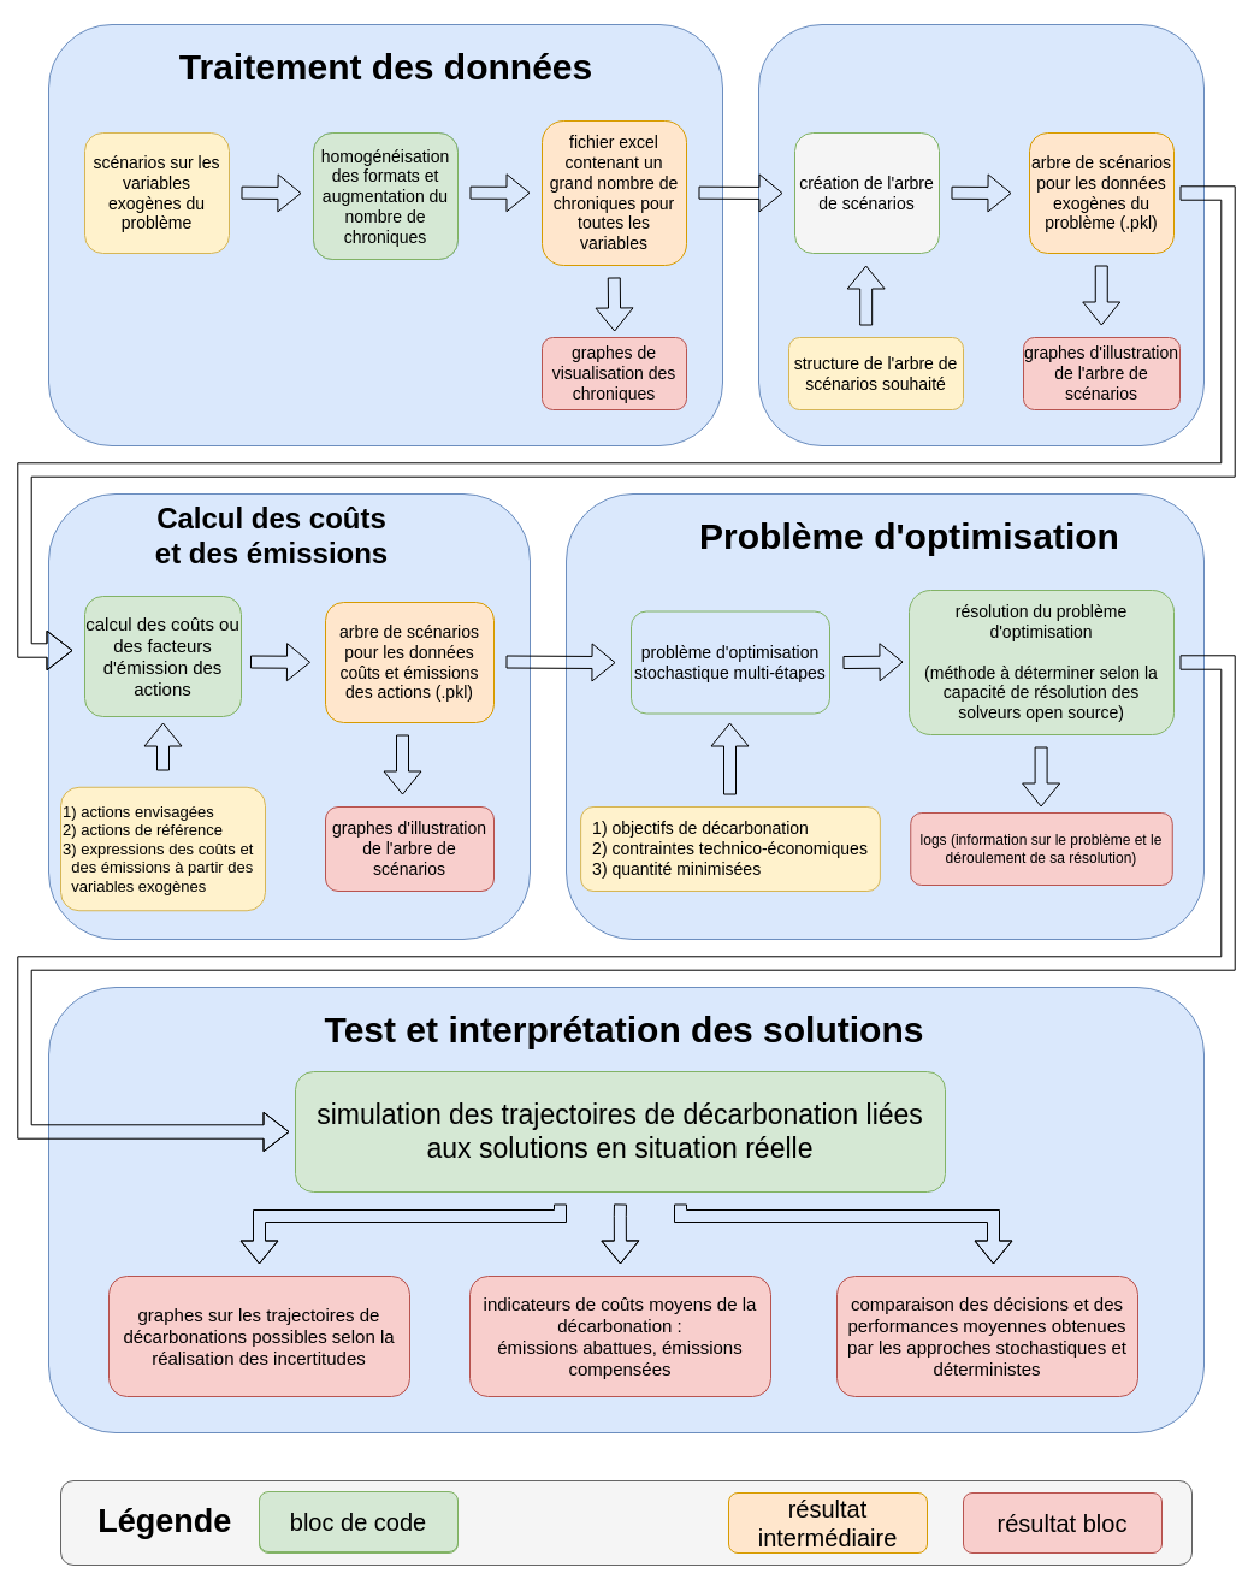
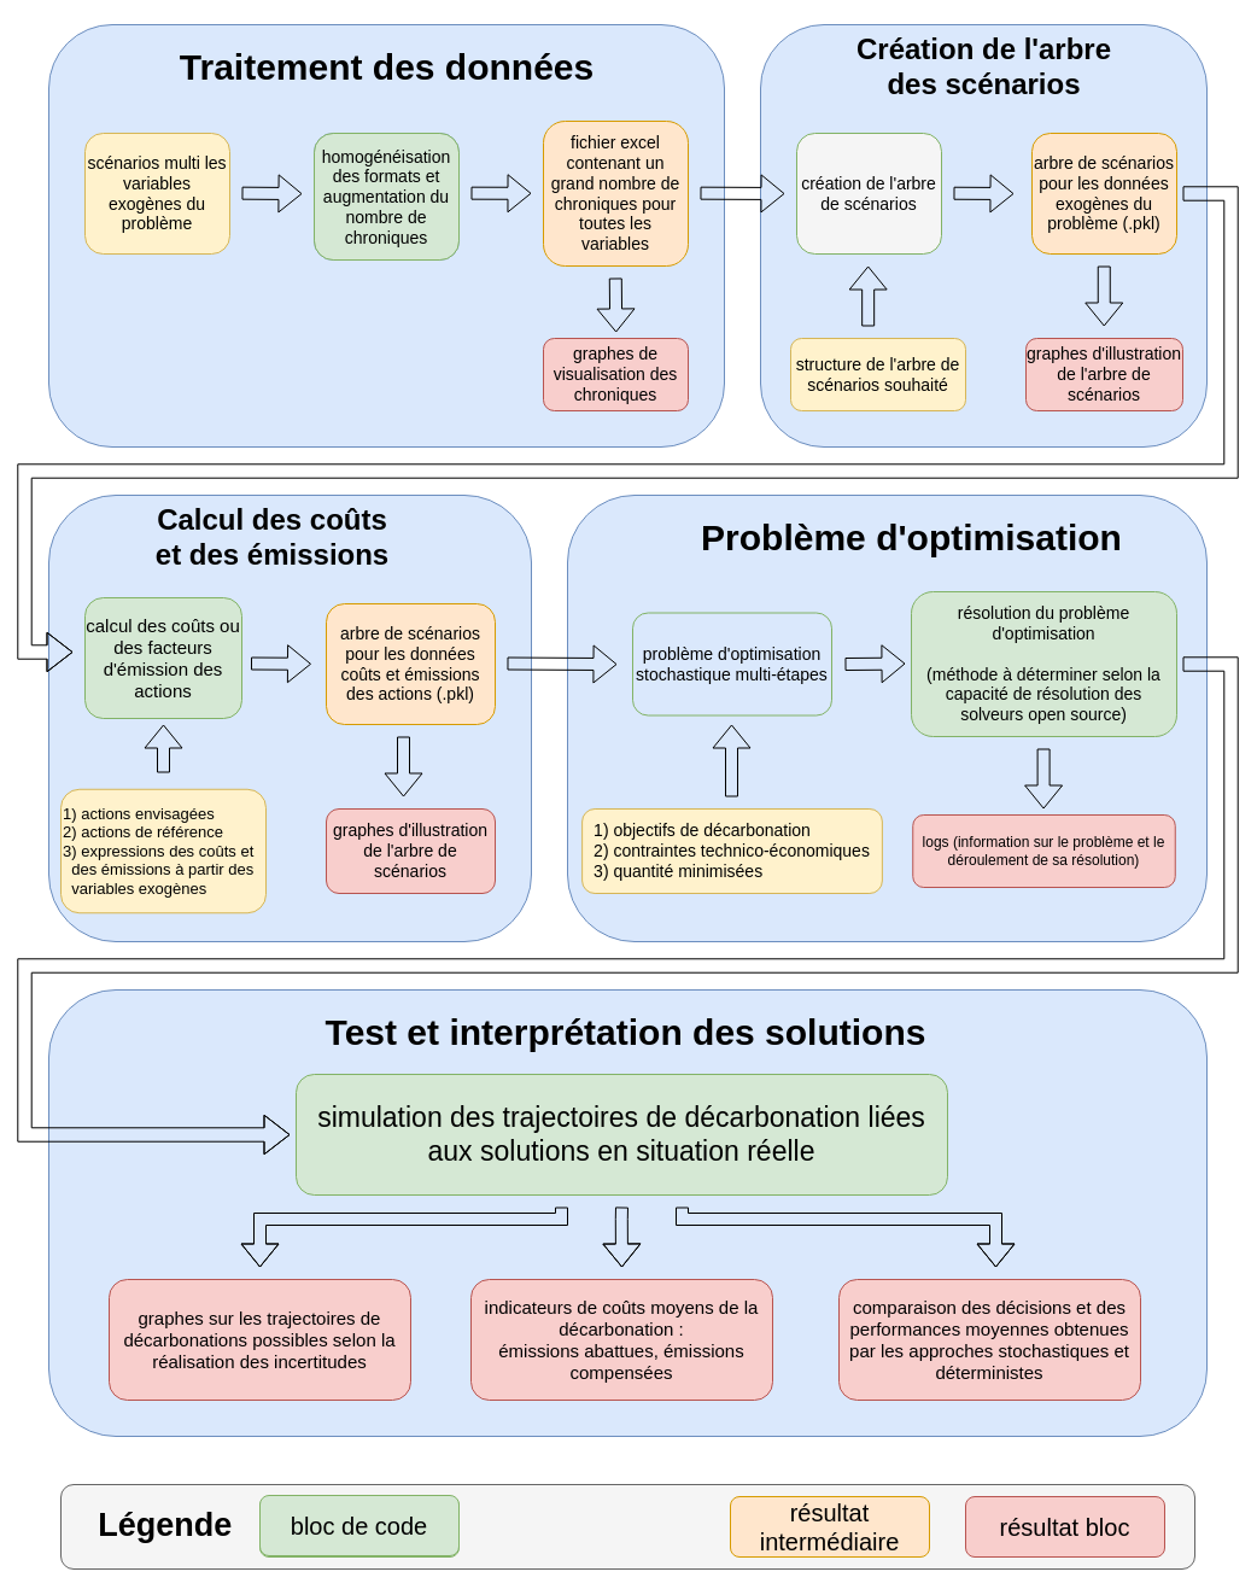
  <mxCell id="0" />
  <mxCell id="1" parent="0" />
  <mxCell id="2" value="" style="rounded=1;whiteSpace=wrap;html=1;fillColor=#dae8fc;strokeColor=#6c8ebf;connectable=0;allowArrows=0;" vertex="1" parent="1"><mxGeometry x="40" y="410" width="400" height="370" as="geometry" /></mxCell>
  <mxCell id="3" value="" style="rounded=1;whiteSpace=wrap;html=1;fillColor=#dae8fc;strokeColor=#6c8ebf;connectable=0;allowArrows=0;" vertex="1" parent="1"><mxGeometry x="630" y="20" width="370" height="350" as="geometry" /></mxCell>
  <mxCell id="4" value="" style="rounded=1;whiteSpace=wrap;html=1;fillColor=#f5f5f5;strokeColor=#666666;imageWidth=18;allowArrows=0;connectable=0;fontColor=#333333;" parent="1" vertex="1"><mxGeometry x="50" y="1230" width="940" height="70" as="geometry" /></mxCell>
  <mxCell id="5" value="&lt;font style=&quot;font-size: 30px;&quot;&gt;&lt;b&gt;Problème d'optimisation&lt;/b&gt;&lt;/font&gt;" style="text;html=1;align=center;verticalAlign=middle;resizable=0;points=[];autosize=1;strokeColor=none;fillColor=none;" parent="1" vertex="1"><mxGeometry x="578" y="420" width="370" height="50" as="geometry" /></mxCell>
  <mxCell id="6" value="" style="rounded=1;whiteSpace=wrap;html=1;fillColor=#dae8fc;strokeColor=#6c8ebf;imageWidth=18;allowArrows=0;connectable=0;" parent="1" vertex="1"><mxGeometry x="40" y="820" width="960" height="370" as="geometry" /></mxCell>
  <mxCell id="7" value="" style="rounded=1;whiteSpace=wrap;html=1;fillColor=#dae8fc;strokeColor=#6c8ebf;connectable=0;allowArrows=0;" parent="1" vertex="1"><mxGeometry x="40" y="20" width="560" height="350" as="geometry" /></mxCell>
  <mxCell id="8" value="" style="shape=flexArrow;endArrow=classic;html=1;rounded=0;" parent="1" edge="1"><mxGeometry width="50" height="50" relative="1" as="geometry"><mxPoint x="200" y="159.66" as="sourcePoint" /><mxPoint x="250" y="160.08" as="targetPoint" /><Array as="points"><mxPoint x="200" y="159.66" /></Array></mxGeometry></mxCell>
  <mxCell id="9" value="&lt;div style=&quot;font-size: 14px;&quot; align=&quot;center&quot;&gt;&lt;font style=&quot;font-size: 14px;&quot;&gt;homogénéisation des données et augmentation du nombre de chroniques&lt;br&gt;&lt;/font&gt;&lt;/div&gt;" style="rounded=1;whiteSpace=wrap;html=1;fillColor=#dae8fc;strokeColor=#6c8ebf;" parent="1" vertex="1"><mxGeometry x="260" y="110" width="120" height="105" as="geometry" /></mxCell>
  <mxCell id="10" value="" style="shape=flexArrow;endArrow=classic;html=1;rounded=0;" parent="1" edge="1"><mxGeometry width="50" height="50" relative="1" as="geometry"><mxPoint x="390" y="159.66" as="sourcePoint" /><mxPoint x="440" y="159.8" as="targetPoint" /></mxGeometry></mxCell>
  <mxCell id="11" value="&lt;div style=&quot;font-size: 14px;&quot;&gt;&lt;font style=&quot;font-size: 14px;&quot;&gt;fichier excel&lt;/font&gt;&lt;/div&gt;&lt;div style=&quot;font-size: 14px;&quot;&gt;&lt;font style=&quot;font-size: 14px;&quot;&gt;contenant un grand nombre de chroniques pour toutes les variables&lt;br&gt;&lt;/font&gt;&lt;/div&gt;" style="rounded=1;whiteSpace=wrap;html=1;fillColor=#ffe6cc;strokeColor=#d79b00;" parent="1" vertex="1"><mxGeometry x="450" y="100" width="120" height="120" as="geometry" /></mxCell>
- <mxCell id="12" value="&lt;div style=&quot;font-size: 14px;&quot;&gt;&lt;font style=&quot;font-size: 14px;&quot;&gt;scénarios sur les variables exogènes du problème&lt;/font&gt;&lt;/div&gt;" style="rounded=1;whiteSpace=wrap;html=1;fillColor=#fff2cc;strokeColor=#d6b656;" parent="1" vertex="1"><mxGeometry x="70" y="110" width="120" height="100" as="geometry" /></mxCell>
+ <mxCell id="12" value="&lt;div style=&quot;font-size: 14px;&quot;&gt;&lt;font style=&quot;font-size: 14px;&quot;&gt;scénarios multi les variables exogènes du problème&lt;/font&gt;&lt;/div&gt;" style="rounded=1;whiteSpace=wrap;html=1;fillColor=#fff2cc;strokeColor=#d6b656;" parent="1" vertex="1"><mxGeometry x="70" y="110" width="120" height="100" as="geometry" /></mxCell>
  <mxCell id="13" value="" style="shape=flexArrow;endArrow=classic;html=1;rounded=0;" parent="1" edge="1"><mxGeometry width="50" height="50" relative="1" as="geometry"><mxPoint x="580" y="159.66" as="sourcePoint" /><mxPoint x="650" y="160" as="targetPoint" /></mxGeometry></mxCell>
  <mxCell id="14" value="" style="shape=flexArrow;endArrow=classic;html=1;rounded=0;" parent="1" edge="1"><mxGeometry width="50" height="50" relative="1" as="geometry"><mxPoint x="790" y="159.72" as="sourcePoint" /><mxPoint x="840" y="160.05" as="targetPoint" /></mxGeometry></mxCell>
  <mxCell id="15" value="&lt;font style=&quot;font-size: 14px;&quot;&gt;arbre de scénarios pour les données exogènes du problème (.pkl)&lt;br&gt;&lt;/font&gt;" style="rounded=1;whiteSpace=wrap;html=1;fillColor=#ffe6cc;strokeColor=#d79b00;" parent="1" vertex="1"><mxGeometry x="855" y="110" width="120" height="100" as="geometry" /></mxCell>
  <mxCell id="16" value="&lt;font style=&quot;font-size: 30px;&quot;&gt;&lt;b&gt;Traitement des données&lt;br&gt;&lt;/b&gt;&lt;/font&gt;" style="text;html=1;align=center;verticalAlign=middle;resizable=0;points=[];autosize=1;strokeColor=none;fillColor=none;" parent="1" vertex="1"><mxGeometry x="135" y="30" width="370" height="50" as="geometry" /></mxCell>
  <mxCell id="17" value="" style="rounded=1;whiteSpace=wrap;html=1;fillColor=#dae8fc;strokeColor=#6c8ebf;imageWidth=18;allowArrows=0;connectable=0;" parent="1" vertex="1"><mxGeometry x="470" y="410" width="530" height="370" as="geometry" /></mxCell>
  <mxCell id="18" value="&lt;font style=&quot;font-size: 30px;&quot;&gt;&lt;b&gt;Problème d'optimisation&lt;/b&gt;&lt;/font&gt;" style="text;html=1;align=center;verticalAlign=middle;resizable=0;points=[];autosize=1;strokeColor=none;fillColor=none;" parent="1" vertex="1"><mxGeometry x="570" y="420" width="370" height="50" as="geometry" /></mxCell>
  <mxCell id="19" value="" style="shape=flexArrow;endArrow=classic;html=1;rounded=0;" parent="1" edge="1"><mxGeometry width="50" height="50" relative="1" as="geometry"><mxPoint x="509.79" y="230" as="sourcePoint" /><mxPoint x="510.2" y="275" as="targetPoint" /><Array as="points" /></mxGeometry></mxCell>
  <mxCell id="20" value="" style="shape=flexArrow;endArrow=classic;html=1;rounded=0;" parent="1" edge="1"><mxGeometry width="50" height="50" relative="1" as="geometry"><mxPoint x="914.76" y="220" as="sourcePoint" /><mxPoint x="914.76" y="270" as="targetPoint" /></mxGeometry></mxCell>
  <mxCell id="21" value="&lt;font style=&quot;font-size: 14px;&quot;&gt;graphes de visualisation des chroniques&lt;/font&gt;" style="rounded=1;whiteSpace=wrap;html=1;fillColor=#f8cecc;strokeColor=#b85450;" parent="1" vertex="1"><mxGeometry x="450" y="280" width="120" height="60" as="geometry" /></mxCell>
  <mxCell id="22" value="&lt;div&gt;&lt;font style=&quot;font-size: 14px;&quot;&gt;graphes d'illustration de l'arbre de scénarios&lt;/font&gt;&lt;/div&gt;" style="rounded=1;whiteSpace=wrap;html=1;fillColor=#f8cecc;strokeColor=#b85450;" parent="1" vertex="1"><mxGeometry x="850" y="280" width="130" height="60" as="geometry" /></mxCell>
  <mxCell id="23" value="&lt;div style=&quot;font-size: 14px;&quot;&gt;&lt;font style=&quot;font-size: 14px;&quot;&gt;problème d'optimisation stochastique multi-étapes&lt;br&gt;&lt;/font&gt;&lt;/div&gt;" style="rounded=1;whiteSpace=wrap;html=1;fillColor=#dae8fc;strokeColor=#82b366;" parent="1" vertex="1"><mxGeometry x="524" y="507.5" width="165" height="85" as="geometry" /></mxCell>
  <mxCell id="24" value="" style="shape=flexArrow;endArrow=classic;html=1;rounded=0;width=11.429;endSize=6.667;startArrow=none;" parent="1" edge="1"><mxGeometry width="50" height="50" relative="1" as="geometry"><mxPoint x="980" y="160" as="sourcePoint" /><mxPoint x="60" y="540" as="targetPoint" /><Array as="points"><mxPoint x="1020" y="160" /><mxPoint x="1020" y="390" /><mxPoint y="390" x="20" /><mxPoint y="540" x="20" /></Array></mxGeometry></mxCell>
  <mxCell id="25" value="" style="shape=flexArrow;endArrow=classic;html=1;rounded=0;" parent="1" edge="1"><mxGeometry width="50" height="50" relative="1" as="geometry"><mxPoint x="700" y="550" as="sourcePoint" /><mxPoint x="750" y="549.6" as="targetPoint" /></mxGeometry></mxCell>
  <mxCell id="26" value="&lt;div style=&quot;font-size: 30px;&quot;&gt;&lt;b&gt;&lt;font style=&quot;font-size: 30px;&quot;&gt;Test et interprétation des solutions&lt;br&gt;&lt;/font&gt;&lt;/b&gt;&lt;/div&gt;" style="text;html=1;align=center;verticalAlign=middle;resizable=0;points=[];autosize=1;strokeColor=none;fillColor=none;" parent="1" vertex="1"><mxGeometry x="258" y="830" width="520" height="50" as="geometry" /></mxCell>
  <mxCell id="27" value="" style="shape=flexArrow;endArrow=classic;html=1;rounded=0;" parent="1" edge="1"><mxGeometry width="50" height="50" relative="1" as="geometry"><mxPoint x="465" y="1000" as="sourcePoint" /><mxPoint x="215" y="1050" as="targetPoint" /><Array as="points"><mxPoint x="465" y="1010" /><mxPoint x="215" y="1010" /></Array></mxGeometry></mxCell>
  <mxCell id="28" value="" style="shape=flexArrow;endArrow=classic;html=1;rounded=0;" parent="1" edge="1"><mxGeometry width="50" height="50" relative="1" as="geometry"><mxPoint x="515" y="1000" as="sourcePoint" /><mxPoint x="515" y="1050" as="targetPoint" /><Array as="points"><mxPoint x="514.8" y="1010" /></Array></mxGeometry></mxCell>
  <mxCell id="29" value="" style="shape=flexArrow;endArrow=classic;html=1;rounded=0;" parent="1" edge="1"><mxGeometry width="50" height="50" relative="1" as="geometry"><mxPoint x="565" y="1000" as="sourcePoint" /><mxPoint x="825" y="1050" as="targetPoint" /><Array as="points"><mxPoint x="565" y="1010" /><mxPoint x="825" y="1010" /></Array></mxGeometry></mxCell>
  <mxCell id="30" value="&lt;font size=&quot;1&quot;&gt;&lt;b style=&quot;font-size: 27px;&quot;&gt;Légende&amp;nbsp; &lt;br&gt;&lt;/b&gt;&lt;/font&gt;" style="text;html=1;align=center;verticalAlign=middle;resizable=0;points=[];autosize=1;strokeColor=none;fillColor=none;fontSize=14;" parent="1" vertex="1"><mxGeometry x="70" y="1239" width="140" height="50" as="geometry" /></mxCell>
  <mxCell id="31" value="&lt;font style=&quot;font-size: 20px;&quot;&gt;bloc de code&lt;/font&gt;" style="rounded=1;whiteSpace=wrap;html=1;fillColor=#d5e8d4;strokeColor=#82b366;" parent="1" vertex="1"><mxGeometry x="215" y="1240" width="165" height="50" as="geometry" /></mxCell>
  <mxCell id="32" value="&lt;font style=&quot;font-size: 15px;&quot;&gt;comparaison des décisions et des performances moyennes obtenues par les approches stochastiques et déterministes&lt;/font&gt;" style="rounded=1;whiteSpace=wrap;html=1;fillColor=#f8cecc;strokeColor=#b85450;" parent="1" vertex="1"><mxGeometry x="695" y="1060" width="250" height="100" as="geometry" /></mxCell>
  <mxCell id="33" value="&lt;font style=&quot;font-size: 20px;&quot;&gt;résultat bloc&lt;/font&gt;" style="rounded=1;whiteSpace=wrap;html=1;fillColor=#f8cecc;strokeColor=#b85450;" parent="1" vertex="1"><mxGeometry x="800" y="1240" width="165" height="50" as="geometry" /></mxCell>
  <mxCell id="34" value="&lt;div style=&quot;font-size: 15px;&quot;&gt;&lt;font style=&quot;font-size: 15px;&quot;&gt;indicateurs de coûts moyens de la décarbonation : &lt;br&gt;&lt;/font&gt;&lt;/div&gt;&lt;div style=&quot;font-size: 15px;&quot;&gt;&lt;font style=&quot;font-size: 15px;&quot;&gt;émissions abattues, émissions compensées&lt;/font&gt;&lt;/div&gt;" style="rounded=1;whiteSpace=wrap;html=1;fillColor=#f8cecc;strokeColor=#b85450;" parent="1" vertex="1"><mxGeometry x="390" y="1060" width="250" height="100" as="geometry" /></mxCell>
  <mxCell id="35" value="&lt;font style=&quot;font-size: 15px;&quot;&gt;graphes sur les trajectoires de décarbonations possibles selon la réalisation des incertitudes&lt;/font&gt;" style="rounded=1;whiteSpace=wrap;html=1;fillColor=#f8cecc;strokeColor=#b85450;" parent="1" vertex="1"><mxGeometry x="90" y="1060" width="250" height="100" as="geometry" /></mxCell>
  <mxCell id="36" value="&lt;font style=&quot;font-size: 20px;&quot;&gt;résultat intermédiaire&lt;/font&gt;" style="rounded=1;whiteSpace=wrap;html=1;fillColor=#ffe6cc;strokeColor=#d79b00;" parent="1" vertex="1"><mxGeometry x="605" y="1240" width="165" height="50" as="geometry" /></mxCell>
  <mxCell id="37" value="&lt;font style=&quot;font-size: 23px;&quot;&gt;simulation des trajectoires de décarbonation liées aux solutions en situation réelle&lt;/font&gt;" style="rounded=1;whiteSpace=wrap;html=1;fillColor=#d5e8d4;strokeColor=#82b366;" parent="1" vertex="1"><mxGeometry x="245" y="890" width="540" height="100" as="geometry" /></mxCell>
  <mxCell id="38" value="&lt;font style=&quot;font-size: 20px;&quot;&gt;bloc de code&lt;/font&gt;" style="rounded=1;whiteSpace=wrap;html=1;fillColor=#d5e8d4;strokeColor=#82b366;" parent="1" vertex="1"><mxGeometry x="215" y="1239" width="165" height="50" as="geometry" /></mxCell>
  <mxCell id="39" value="&lt;div style=&quot;font-size: 14px;&quot; align=&quot;center&quot;&gt;&lt;font style=&quot;font-size: 14px;&quot;&gt;création de l'arbre de scénarios&lt;/font&gt;&lt;/div&gt;" style="rounded=1;whiteSpace=wrap;html=1;fillColor=#f5f5f5;strokeColor=#82b366;" parent="1" vertex="1"><mxGeometry x="660" y="110" width="120" height="100" as="geometry" /></mxCell>
  <mxCell id="40" value="&lt;div style=&quot;font-size: 14px;&quot; align=&quot;center&quot;&gt;&lt;font style=&quot;font-size: 14px;&quot;&gt;homogénéisation des formats et augmentation du nombre de chroniques&lt;br&gt;&lt;/font&gt;&lt;/div&gt;" style="rounded=1;whiteSpace=wrap;html=1;fillColor=#d5e8d4;strokeColor=#82b366;" parent="1" vertex="1"><mxGeometry x="260" y="110" width="120" height="105" as="geometry" /></mxCell>
  <mxCell id="41" value="&lt;div style=&quot;font-size: 14px;&quot;&gt;&lt;font style=&quot;font-size: 14px;&quot;&gt;résolution du problème d'optimisation&lt;/font&gt;&lt;/div&gt;&lt;div style=&quot;font-size: 14px;&quot;&gt;&lt;font style=&quot;font-size: 14px;&quot;&gt;&lt;br&gt;&lt;/font&gt;&lt;/div&gt;&lt;div style=&quot;font-size: 14px;&quot;&gt;&lt;font style=&quot;font-size: 14px;&quot;&gt;(méthode à déterminer selon la capacité de résolution des solveurs open source)&lt;br&gt;&lt;/font&gt;&lt;/div&gt;" style="rounded=1;whiteSpace=wrap;html=1;fillColor=#d5e8d4;strokeColor=#82b366;" parent="1" vertex="1"><mxGeometry x="755" y="490" width="220" height="120" as="geometry" /></mxCell>
+ <mxCell id="42" value="&lt;div style=&quot;font-size: 24px;&quot;&gt;&lt;font style=&quot;font-size: 24px;&quot;&gt;&lt;b&gt;&lt;font style=&quot;font-size: 24px;&quot;&gt;Création de l'arbre &lt;br&gt;&lt;/font&gt;&lt;/b&gt;&lt;/font&gt;&lt;/div&gt;&lt;div style=&quot;font-size: 24px;&quot;&gt;&lt;font style=&quot;font-size: 24px;&quot;&gt;&lt;b&gt;&lt;font style=&quot;font-size: 24px;&quot;&gt;des scénarios&lt;/font&gt;&lt;/b&gt;&lt;/font&gt;&lt;/div&gt;" style="text;html=1;align=center;verticalAlign=middle;resizable=0;points=[];autosize=1;strokeColor=none;fillColor=none;" vertex="1" parent="1"><mxGeometry x="700" y="20" width="230" height="70" as="geometry" /></mxCell>
  <mxCell id="43" value="" style="shape=flexArrow;endArrow=classic;html=1;rounded=0;" edge="1" parent="1"><mxGeometry width="50" height="50" relative="1" as="geometry"><mxPoint x="207.5" y="549.5" as="sourcePoint" /><mxPoint x="257.5" y="549.83" as="targetPoint" /></mxGeometry></mxCell>
  <mxCell id="44" value="&lt;font style=&quot;font-size: 14px;&quot;&gt;arbre de scénarios pour les données coûts et émissions des actions (.pkl)&lt;br&gt;&lt;/font&gt;" style="rounded=1;whiteSpace=wrap;html=1;fillColor=#ffe6cc;strokeColor=#d79b00;" vertex="1" parent="1"><mxGeometry x="270" y="500" width="140" height="100" as="geometry" /></mxCell>
  <mxCell id="45" value="&lt;div&gt;&lt;font style=&quot;font-size: 14px;&quot;&gt;graphes d'illustration de l'arbre de scénarios&lt;/font&gt;&lt;/div&gt;" style="rounded=1;whiteSpace=wrap;html=1;fillColor=#f8cecc;strokeColor=#b85450;" vertex="1" parent="1"><mxGeometry x="270" y="670" width="140" height="70" as="geometry" /></mxCell>
  <mxCell id="46" value="&lt;font style=&quot;font-size: 15px;&quot;&gt;calcul des coûts ou des facteurs d'émission des actions &lt;/font&gt;" style="rounded=1;whiteSpace=wrap;html=1;fillColor=#d5e8d4;strokeColor=#82b366;" vertex="1" parent="1"><mxGeometry x="70" y="495" width="130" height="100" as="geometry" /></mxCell>
  <mxCell id="47" value="&lt;div style=&quot;font-size: 24px;&quot;&gt;&lt;font style=&quot;font-size: 24px;&quot;&gt;&lt;b&gt;&lt;font style=&quot;font-size: 24px;&quot;&gt;Calcul des coûts&lt;/font&gt;&lt;/b&gt;&lt;/font&gt;&lt;/div&gt;&lt;div style=&quot;font-size: 24px;&quot;&gt;&lt;font style=&quot;font-size: 24px;&quot;&gt;&lt;b&gt;&lt;font style=&quot;font-size: 24px;&quot;&gt;et des émissions&lt;br&gt;&lt;/font&gt;&lt;/b&gt;&lt;/font&gt;&lt;/div&gt;" style="text;html=1;align=center;verticalAlign=middle;resizable=0;points=[];autosize=1;strokeColor=none;fillColor=none;" vertex="1" parent="1"><mxGeometry x="115" y="410" width="220" height="70" as="geometry" /></mxCell>
  <mxCell id="48" value="&lt;div&gt;&lt;font style=&quot;font-size: 13px;&quot;&gt;1) actions envisagées&lt;/font&gt;&lt;/div&gt;&lt;div&gt;&lt;font style=&quot;font-size: 13px;&quot;&gt;2) actions de référence&lt;/font&gt;&lt;/div&gt;&lt;div style=&quot;font-size: 13px;&quot; align=&quot;left&quot;&gt;&lt;font style=&quot;font-size: 13px;&quot;&gt;3) expressions des coûts et&lt;/font&gt;&lt;/div&gt;&lt;div style=&quot;font-size: 13px;&quot; align=&quot;left&quot;&gt;&lt;font style=&quot;font-size: 13px;&quot;&gt;&amp;nbsp; des émissions à partir des&lt;/font&gt;&lt;/div&gt;&lt;div style=&quot;font-size: 13px;&quot; align=&quot;left&quot;&gt;&lt;font style=&quot;font-size: 13px;&quot;&gt;&amp;nbsp; variables exogènes&lt;br&gt;&lt;/font&gt;&lt;/div&gt;" style="rounded=1;whiteSpace=wrap;html=1;fillColor=#fff2cc;strokeColor=#d6b656;align=left;" vertex="1" parent="1"><mxGeometry x="50" y="653.75" width="170" height="102.5" as="geometry" /></mxCell>
  <mxCell id="49" value="" style="shape=flexArrow;endArrow=classic;html=1;rounded=0;" edge="1" parent="1"><mxGeometry width="50" height="50" relative="1" as="geometry"><mxPoint x="334" y="610" as="sourcePoint" /><mxPoint x="334" y="660" as="targetPoint" /></mxGeometry></mxCell>
  <mxCell id="50" value="" style="shape=flexArrow;endArrow=classic;html=1;rounded=0;" edge="1" parent="1"><mxGeometry width="50" height="50" relative="1" as="geometry"><mxPoint x="135" y="640" as="sourcePoint" /><mxPoint x="135" y="600" as="targetPoint" /></mxGeometry></mxCell>
  <mxCell id="51" value="&lt;div style=&quot;font-size: 14px;&quot; align=&quot;left&quot;&gt;&lt;font style=&quot;font-size: 14px;&quot;&gt;1) objectifs de décarbonation&lt;br&gt;&lt;/font&gt;&lt;/div&gt;&lt;div style=&quot;font-size: 14px;&quot; align=&quot;left&quot;&gt;&lt;font style=&quot;font-size: 14px;&quot;&gt;2) contraintes technico-économiques&lt;/font&gt;&lt;/div&gt;&lt;div style=&quot;font-size: 14px;&quot; align=&quot;left&quot;&gt;&lt;font style=&quot;font-size: 14px;&quot;&gt;3) quantité minimisées&lt;br&gt;&lt;/font&gt;&lt;/div&gt;" style="rounded=1;whiteSpace=wrap;html=1;fillColor=#fff2cc;strokeColor=#d6b656;align=center;" vertex="1" parent="1"><mxGeometry x="482.12" y="670" width="248.75" height="70" as="geometry" /></mxCell>
  <mxCell id="52" value="&lt;div style=&quot;font-size: 14px;&quot;&gt;&lt;font style=&quot;font-size: 14px;&quot;&gt;structure de l'arbre de scénarios souhaité&lt;/font&gt;&lt;/div&gt;" style="rounded=1;whiteSpace=wrap;html=1;fillColor=#fff2cc;strokeColor=#d6b656;" vertex="1" parent="1"><mxGeometry x="655" y="280" width="145" height="60" as="geometry" /></mxCell>
  <mxCell id="53" value="" style="shape=flexArrow;endArrow=classic;html=1;rounded=0;" edge="1" parent="1"><mxGeometry width="50" height="50" relative="1" as="geometry"><mxPoint x="719.17" y="270" as="sourcePoint" /><mxPoint x="719.17" y="220" as="targetPoint" /></mxGeometry></mxCell>
  <mxCell id="54" value="" style="shape=flexArrow;endArrow=classic;html=1;rounded=0;" edge="1" parent="1"><mxGeometry width="50" height="50" relative="1" as="geometry"><mxPoint x="420" y="549.5" as="sourcePoint" /><mxPoint x="511" y="550.09" as="targetPoint" /></mxGeometry></mxCell>
  <mxCell id="55" value="" style="shape=flexArrow;endArrow=classic;html=1;rounded=0;" edge="1" parent="1"><mxGeometry width="50" height="50" relative="1" as="geometry"><mxPoint x="606" y="660" as="sourcePoint" /><mxPoint x="606" y="600" as="targetPoint" /></mxGeometry></mxCell>
  <mxCell id="56" value="" style="shape=flexArrow;endArrow=classic;html=1;rounded=0;" edge="1" parent="1"><mxGeometry width="50" height="50" relative="1" as="geometry"><mxPoint x="864.6" y="620" as="sourcePoint" /><mxPoint x="864.6" y="670" as="targetPoint" /></mxGeometry></mxCell>
  <mxCell id="57" value="logs (information sur le problème et le déroulement de sa résolution)" style="rounded=1;whiteSpace=wrap;html=1;fillColor=#f8cecc;strokeColor=#b85450;" vertex="1" parent="1"><mxGeometry x="756.25" y="675" width="217.5" height="60" as="geometry" /></mxCell>
  <mxCell id="58" value="" style="shape=flexArrow;endArrow=classic;html=1;rounded=0;width=11.429;endSize=6.667;startArrow=none;" edge="1" parent="1"><mxGeometry width="50" height="50" relative="1" as="geometry"><mxPoint x="980" y="550" as="sourcePoint" /><mxPoint x="240" y="940" as="targetPoint" /><Array as="points"><mxPoint x="1020" y="550" /><mxPoint x="1020" y="800" /><mxPoint y="800" x="20" /><mxPoint y="940" x="20" /></Array></mxGeometry></mxCell>
